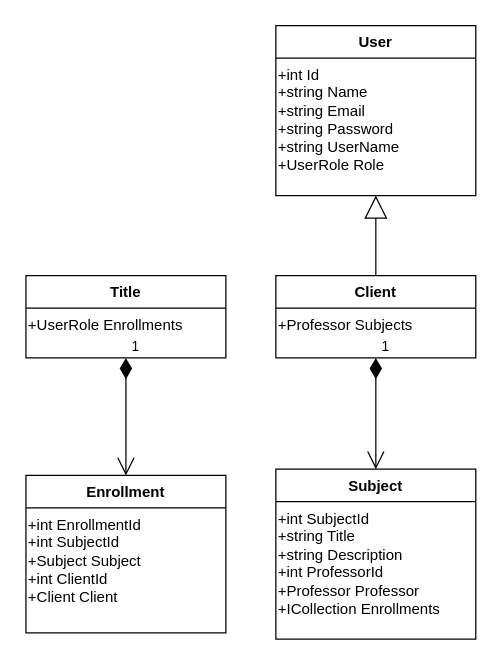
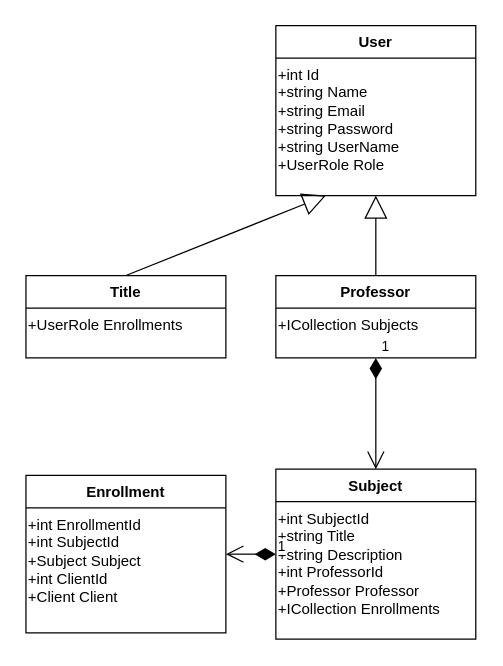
  <mxCell id="0" />
  <mxCell id="1" parent="0" />
  <mxCell id="2" value="User" style="swimlane;fontStyle=1;align=center;verticalAlign=top;childLayout=stackLayout;horizontal=1;startSize=26;horizontalStack=0;resizeParent=1;resizeParentMax=0;resizeLast=0;collapsible=1;marginBottom=0;" vertex="1" parent="1"><mxGeometry x="220" y="20" width="160" height="136" as="geometry" /></mxCell>
  <mxCell id="3" value="+int Id &#10;    +string Name &#10;    +string Email &#10;    +string Password &#10;    +string UserName &#10;    +UserRole Role" style="text;whiteSpace=wrap;html=1;" vertex="1" parent="2"><mxGeometry y="26" width="160" height="110" as="geometry" /></mxCell>
  <mxCell id="4" value="Title" style="swimlane;fontStyle=1;align=center;verticalAlign=top;childLayout=stackLayout;horizontal=1;startSize=26;horizontalStack=0;resizeParent=1;resizeParentMax=0;resizeLast=0;collapsible=1;marginBottom=0;" vertex="1" parent="1"><mxGeometry x="20" y="220" width="160" height="66" as="geometry" /></mxCell>
  <mxCell id="5" value="+UserRole Enrollments" style="text;whiteSpace=wrap;html=1;" vertex="1" parent="4"><mxGeometry y="26" width="160" height="40" as="geometry" /></mxCell>
- <mxCell id="6" value="Client" style="swimlane;fontStyle=1;align=center;verticalAlign=top;childLayout=stackLayout;horizontal=1;startSize=26;horizontalStack=0;resizeParent=1;resizeParentMax=0;resizeLast=0;collapsible=1;marginBottom=0;" vertex="1" parent="1"><mxGeometry x="220" y="220" width="160" height="66" as="geometry" /></mxCell>
- <mxCell id="7" value="+Professor Subjects" style="text;whiteSpace=wrap;html=1;" vertex="1" parent="6"><mxGeometry y="26" width="160" height="40" as="geometry" /></mxCell>
+ <mxCell id="6" value="Professor" style="swimlane;fontStyle=1;align=center;verticalAlign=top;childLayout=stackLayout;horizontal=1;startSize=26;horizontalStack=0;resizeParent=1;resizeParentMax=0;resizeLast=0;collapsible=1;marginBottom=0;" vertex="1" parent="1"><mxGeometry x="220" y="220" width="160" height="66" as="geometry" /></mxCell>
+ <mxCell id="7" value="+ICollection Subjects" style="text;whiteSpace=wrap;html=1;" vertex="1" parent="6"><mxGeometry y="26" width="160" height="40" as="geometry" /></mxCell>
  <mxCell id="8" value="Subject" style="swimlane;fontStyle=1;align=center;verticalAlign=top;childLayout=stackLayout;horizontal=1;startSize=26;horizontalStack=0;resizeParent=1;resizeParentMax=0;resizeLast=0;collapsible=1;marginBottom=0;" vertex="1" parent="1"><mxGeometry x="220" y="375" width="160" height="136" as="geometry" /></mxCell>
  <mxCell id="9" value="+int SubjectId&#10;    +string Title&#10;    +string Description&#10;    +int ProfessorId&#10;    +Professor Professor&#10;    +ICollection Enrollments" style="text;whiteSpace=wrap;html=1;" vertex="1" parent="8"><mxGeometry y="26" width="160" height="110" as="geometry" /></mxCell>
  <mxCell id="10" value="Enrollment" style="swimlane;fontStyle=1;align=center;verticalAlign=top;childLayout=stackLayout;horizontal=1;startSize=26;horizontalStack=0;resizeParent=1;resizeParentMax=0;resizeLast=0;collapsible=1;marginBottom=0;" vertex="1" parent="1"><mxGeometry x="20" y="380" width="160" height="126" as="geometry" /></mxCell>
  <mxCell id="11" value="+int EnrollmentId &#10;    +int SubjectId &#10;    +Subject Subject &#10;    +int ClientId &#10;    +Client Client" style="text;whiteSpace=wrap;html=1;" vertex="1" parent="10"><mxGeometry y="26" width="160" height="100" as="geometry" /></mxCell>
+ <mxCell id="12" value="" style="endArrow=block;endSize=16;endFill=0;html=1;rounded=0;exitX=0.5;exitY=0;exitDx=0;exitDy=0;entryX=0.25;entryY=1;entryDx=0;entryDy=0;" edge="1" parent="1" source="4" target="2"><mxGeometry width="160" relative="1" as="geometry" /></mxCell>
  <mxCell id="13" value="" style="endArrow=block;endSize=16;endFill=0;html=1;rounded=0;exitX=0.5;exitY=0;exitDx=0;exitDy=0;entryX=0.5;entryY=1;entryDx=0;entryDy=0;" edge="1" parent="1" source="6" target="2"><mxGeometry width="160" relative="1" as="geometry" /></mxCell>
- <mxCell id="14" value="1" style="endArrow=open;html=1;endSize=12;startArrow=diamondThin;startSize=14;startFill=1;edgeStyle=orthogonalEdgeStyle;align=left;verticalAlign=bottom;rounded=0;" edge="1" parent="1" source="4" target="10"><mxGeometry x="-1" y="3" relative="1" as="geometry" /></mxCell>
  <mxCell id="15" value="1" style="endArrow=open;html=1;endSize=12;startArrow=diamondThin;startSize=14;startFill=1;edgeStyle=orthogonalEdgeStyle;align=left;verticalAlign=bottom;rounded=0;" edge="1" parent="1" source="6" target="8"><mxGeometry x="-1" y="3" relative="1" as="geometry" /></mxCell>
+ <mxCell id="16" value="1" style="endArrow=open;html=1;endSize=12;startArrow=diamondThin;startSize=14;startFill=1;edgeStyle=orthogonalEdgeStyle;align=left;verticalAlign=bottom;rounded=0;" edge="1" parent="1" source="8" target="10"><mxGeometry x="-1" y="3" relative="1" as="geometry" /></mxCell>
